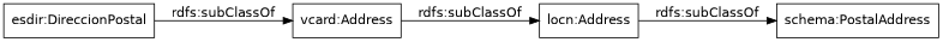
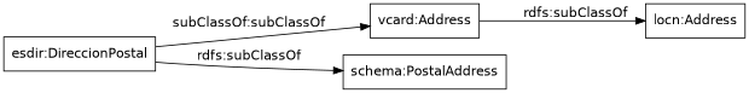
  digraph {
    fontname="DejaVu Sans"
    rankdir=LR
    node [color=black fontname="DejaVu Sans" shape=rectangle]
    edge [fontname="DejaVu Sans"]
    "esdir:DireccionPostal"
    "vcard:Address"
    "schema:PostalAddress"
    "locn:Address"
-   "esdir:DireccionPostal" -> "vcard:Address" [label="rdfs:subClassOf"]
-   "locn:Address" -> "schema:PostalAddress" [label="rdfs:subClassOf"]
+   "esdir:DireccionPostal" -> "vcard:Address" [label="subClassOf:subClassOf"]
+   "esdir:DireccionPostal" -> "schema:PostalAddress" [label="rdfs:subClassOf"]
    "vcard:Address" -> "locn:Address" [label="rdfs:subClassOf"]
  }
